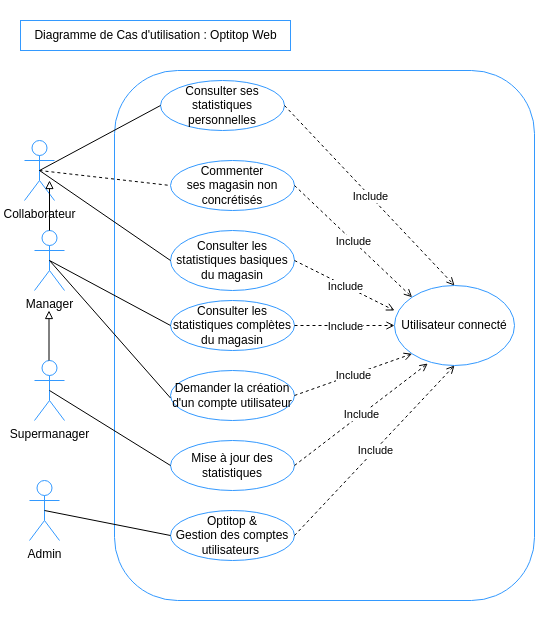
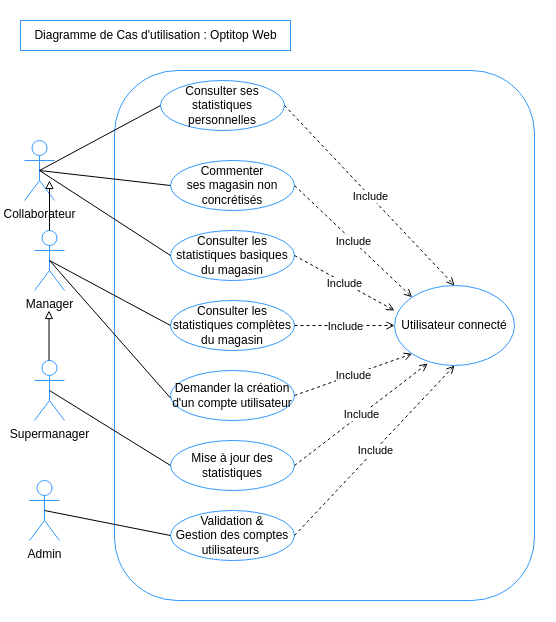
  <mxCell id="0" />
  <mxCell id="1" parent="0" />
  <mxCell id="2" value="Diagramme de Cas d'utilisation : Optitop Web" style="text;html=1;align=center;verticalAlign=middle;resizable=0;points=[];autosize=1;strokeColor=#3399FF;fillColor=none;" vertex="1" parent="1"><mxGeometry x="20" y="20" width="270" height="30" as="geometry" /></mxCell>
  <mxCell id="3" value="Collaborateur" style="shape=umlActor;verticalLabelPosition=bottom;verticalAlign=top;html=1;outlineConnect=0;strokeColor=#3399FF;" vertex="1" parent="1"><mxGeometry x="24" y="140" width="30" height="60" as="geometry" /></mxCell>
  <mxCell id="4" value="Manager" style="shape=umlActor;verticalLabelPosition=bottom;verticalAlign=top;html=1;outlineConnect=0;strokeColor=#3399FF;" vertex="1" parent="1"><mxGeometry x="34" y="230" width="30" height="60" as="geometry" /></mxCell>
  <mxCell id="5" value="Supermanager" style="shape=umlActor;verticalLabelPosition=bottom;verticalAlign=top;html=1;outlineConnect=0;strokeColor=#3399FF;" vertex="1" parent="1"><mxGeometry x="34" y="360" width="30" height="60" as="geometry" /></mxCell>
  <mxCell id="6" value="Admin" style="shape=umlActor;verticalLabelPosition=bottom;verticalAlign=top;html=1;outlineConnect=0;strokeColor=#3399FF;" vertex="1" parent="1"><mxGeometry x="29" y="480" width="30" height="60" as="geometry" /></mxCell>
  <mxCell id="7" value="" style="rounded=1;whiteSpace=wrap;html=1;strokeColor=#3399FF;" vertex="1" parent="1"><mxGeometry x="114" y="70" width="420" height="530" as="geometry" /></mxCell>
  <mxCell id="8" value="Consulter les statistiques complètes du magasin" style="ellipse;whiteSpace=wrap;html=1;strokeColor=#3399FF;" vertex="1" parent="1"><mxGeometry x="170" y="300" width="124" height="50" as="geometry" /></mxCell>
  <mxCell id="9" value="Mise à jour des statistiques" style="ellipse;whiteSpace=wrap;html=1;strokeColor=#3399FF;" vertex="1" parent="1"><mxGeometry x="170" y="440" width="124" height="50" as="geometry" /></mxCell>
- <mxCell id="10" value="Optitop &amp;amp; &lt;br&gt;Gestion des comptes utilisateurs&amp;nbsp;" style="ellipse;whiteSpace=wrap;html=1;strokeColor=#3399FF;" vertex="1" parent="1"><mxGeometry x="170" y="510" width="124" height="50" as="geometry" /></mxCell>
+ <mxCell id="10" value="Validation &amp;amp; &lt;br&gt;Gestion des comptes utilisateurs&amp;nbsp;" style="ellipse;whiteSpace=wrap;html=1;strokeColor=#3399FF;" vertex="1" parent="1"><mxGeometry x="170" y="510" width="124" height="50" as="geometry" /></mxCell>
  <mxCell id="11" value="Demander la création d'un compte utilisateur" style="ellipse;whiteSpace=wrap;html=1;strokeColor=#3399FF;" vertex="1" parent="1"><mxGeometry x="170" y="370" width="124" height="50" as="geometry" /></mxCell>
- <mxCell id="12" value="Consulter les statistiques basiques du magasin" style="ellipse;whiteSpace=wrap;html=1;strokeColor=#3399FF;" vertex="1" parent="1"><mxGeometry x="170" y="230" width="124" height="60" as="geometry" /></mxCell>
+ <mxCell id="12" value="Consulter les statistiques basiques du magasin" style="ellipse;whiteSpace=wrap;html=1;strokeColor=#3399FF;" vertex="1" parent="1"><mxGeometry x="170" y="230" width="124" height="50" as="geometry" /></mxCell>
  <mxCell id="13" value="Consulter ses statistiques personnelles" style="ellipse;whiteSpace=wrap;html=1;strokeColor=#3399FF;" vertex="1" parent="1"><mxGeometry x="160" y="80" width="124" height="50" as="geometry" /></mxCell>
  <mxCell id="14" value="Commenter &lt;br&gt;ses magasin non concrétisés" style="ellipse;whiteSpace=wrap;html=1;strokeColor=#3399FF;" vertex="1" parent="1"><mxGeometry x="170" y="160" width="124" height="50" as="geometry" /></mxCell>
- <mxCell id="15" value="" style="endArrow=none;html=1;entryX=0;entryY=0.5;entryDx=0;entryDy=0;exitX=0.5;exitY=0.5;exitDx=0;exitDy=0;exitPerimeter=0;dashed=1;" edge="1" parent="1" source="3" target="14"><mxGeometry width="50" height="50" relative="1" as="geometry"><mxPoint x="54" y="130" as="sourcePoint" /><mxPoint x="104" y="80" as="targetPoint" /></mxGeometry></mxCell>
+ <mxCell id="15" value="" style="endArrow=none;html=1;entryX=0;entryY=0.5;entryDx=0;entryDy=0;exitX=0.5;exitY=0.5;exitDx=0;exitDy=0;exitPerimeter=0;" edge="1" parent="1" source="3" target="14"><mxGeometry width="50" height="50" relative="1" as="geometry"><mxPoint x="54" y="130" as="sourcePoint" /><mxPoint x="104" y="80" as="targetPoint" /></mxGeometry></mxCell>
  <mxCell id="16" value="" style="endArrow=none;html=1;entryX=0;entryY=0.5;entryDx=0;entryDy=0;exitX=0.5;exitY=0.5;exitDx=0;exitDy=0;exitPerimeter=0;" edge="1" parent="1" source="3" target="13"><mxGeometry width="50" height="50" relative="1" as="geometry"><mxPoint x="54" y="130" as="sourcePoint" /><mxPoint x="180" y="195" as="targetPoint" /></mxGeometry></mxCell>
  <mxCell id="17" value="" style="endArrow=block;html=1;exitX=0.5;exitY=0;exitDx=0;exitDy=0;exitPerimeter=0;endFill=0;" edge="1" parent="1" source="4"><mxGeometry width="50" height="50" relative="1" as="geometry"><mxPoint x="214" y="350" as="sourcePoint" /><mxPoint x="49" y="180" as="targetPoint" /></mxGeometry></mxCell>
  <mxCell id="18" value="" style="endArrow=block;html=1;exitX=0.5;exitY=0;exitDx=0;exitDy=0;exitPerimeter=0;endFill=0;" edge="1" parent="1"><mxGeometry width="50" height="50" relative="1" as="geometry"><mxPoint x="48.5" y="360" as="sourcePoint" /><mxPoint x="48.5" y="310" as="targetPoint" /></mxGeometry></mxCell>
  <mxCell id="19" value="" style="endArrow=none;html=1;entryX=0;entryY=0.5;entryDx=0;entryDy=0;exitX=0.5;exitY=0.5;exitDx=0;exitDy=0;exitPerimeter=0;" edge="1" parent="1" source="3" target="12"><mxGeometry width="50" height="50" relative="1" as="geometry"><mxPoint x="64" y="260" as="sourcePoint" /><mxPoint x="170" y="250" as="targetPoint" /></mxGeometry></mxCell>
  <mxCell id="20" value="" style="endArrow=none;html=1;entryX=0;entryY=0.5;entryDx=0;entryDy=0;exitX=0.5;exitY=0.5;exitDx=0;exitDy=0;exitPerimeter=0;" edge="1" parent="1" source="4"><mxGeometry width="50" height="50" relative="1" as="geometry"><mxPoint x="49" y="200" as="sourcePoint" /><mxPoint x="170" y="325" as="targetPoint" /></mxGeometry></mxCell>
  <mxCell id="21" value="" style="endArrow=none;html=1;entryX=0;entryY=0.5;entryDx=0;entryDy=0;exitX=0.5;exitY=0.5;exitDx=0;exitDy=0;exitPerimeter=0;" edge="1" parent="1" source="4"><mxGeometry width="50" height="50" relative="1" as="geometry"><mxPoint x="49" y="272.5" as="sourcePoint" /><mxPoint x="170" y="397.5" as="targetPoint" /></mxGeometry></mxCell>
  <mxCell id="22" value="" style="endArrow=none;html=1;entryX=0;entryY=0.5;entryDx=0;entryDy=0;exitX=0.5;exitY=0.5;exitDx=0;exitDy=0;exitPerimeter=0;" edge="1" parent="1" source="5"><mxGeometry width="50" height="50" relative="1" as="geometry"><mxPoint x="49" y="340" as="sourcePoint" /><mxPoint x="170" y="465" as="targetPoint" /></mxGeometry></mxCell>
  <mxCell id="23" value="" style="endArrow=none;html=1;entryX=0;entryY=0.5;entryDx=0;entryDy=0;exitX=0.5;exitY=0.5;exitDx=0;exitDy=0;exitPerimeter=0;" edge="1" parent="1" source="6"><mxGeometry width="50" height="50" relative="1" as="geometry"><mxPoint x="49" y="460" as="sourcePoint" /><mxPoint x="170" y="535" as="targetPoint" /></mxGeometry></mxCell>
  <mxCell id="24" value="Utilisateur connecté" style="ellipse;whiteSpace=wrap;html=1;strokeColor=#3399FF;" vertex="1" parent="1"><mxGeometry x="394" y="285" width="120" height="80" as="geometry" /></mxCell>
  <mxCell id="25" value="" style="endArrow=open;html=1;entryX=0.5;entryY=0;entryDx=0;entryDy=0;exitX=1;exitY=0.5;exitDx=0;exitDy=0;dashed=1;endFill=0;" edge="1" parent="1" source="13" target="24"><mxGeometry relative="1" as="geometry"><mxPoint x="294" y="310" as="sourcePoint" /><mxPoint x="394" y="310" as="targetPoint" /></mxGeometry></mxCell>
  <mxCell id="26" value="Include" style="edgeLabel;resizable=0;html=1;align=center;verticalAlign=middle;strokeColor=#3399FF;" connectable="0" vertex="1" parent="25"><mxGeometry relative="1" as="geometry" /></mxCell>
  <mxCell id="27" value="" style="endArrow=open;html=1;entryX=0;entryY=0;entryDx=0;entryDy=0;exitX=1;exitY=0.5;exitDx=0;exitDy=0;dashed=1;endFill=0;" edge="1" parent="1" source="14" target="24"><mxGeometry relative="1" as="geometry"><mxPoint x="304" y="125" as="sourcePoint" /><mxPoint x="404" y="335" as="targetPoint" /></mxGeometry></mxCell>
  <mxCell id="28" value="Include" style="edgeLabel;resizable=0;html=1;align=center;verticalAlign=middle;strokeColor=#3399FF;" connectable="0" vertex="1" parent="27"><mxGeometry relative="1" as="geometry" /></mxCell>
  <mxCell id="29" value="" style="endArrow=open;html=1;exitX=1;exitY=0.5;exitDx=0;exitDy=0;dashed=1;endFill=0;" edge="1" parent="1" source="12"><mxGeometry relative="1" as="geometry"><mxPoint x="314" y="135" as="sourcePoint" /><mxPoint x="394" y="310" as="targetPoint" /></mxGeometry></mxCell>
  <mxCell id="30" value="Include" style="edgeLabel;resizable=0;html=1;align=center;verticalAlign=middle;strokeColor=#3399FF;" connectable="0" vertex="1" parent="29"><mxGeometry relative="1" as="geometry" /></mxCell>
  <mxCell id="31" value="" style="endArrow=open;html=1;exitX=1;exitY=0.5;exitDx=0;exitDy=0;dashed=1;endFill=0;entryX=0;entryY=0.5;entryDx=0;entryDy=0;" edge="1" parent="1" source="8" target="24"><mxGeometry relative="1" as="geometry"><mxPoint x="304" y="265" as="sourcePoint" /><mxPoint x="404" y="335" as="targetPoint" /></mxGeometry></mxCell>
  <mxCell id="32" value="Include" style="edgeLabel;resizable=0;html=1;align=center;verticalAlign=middle;strokeColor=#3399FF;" connectable="0" vertex="1" parent="31"><mxGeometry relative="1" as="geometry" /></mxCell>
  <mxCell id="33" value="" style="endArrow=open;html=1;exitX=1;exitY=0.5;exitDx=0;exitDy=0;dashed=1;endFill=0;entryX=0;entryY=1;entryDx=0;entryDy=0;" edge="1" parent="1" source="11" target="24"><mxGeometry relative="1" as="geometry"><mxPoint x="304" y="335" as="sourcePoint" /><mxPoint x="404" y="335" as="targetPoint" /></mxGeometry></mxCell>
  <mxCell id="34" value="Include" style="edgeLabel;resizable=0;html=1;align=center;verticalAlign=middle;strokeColor=#3399FF;" connectable="0" vertex="1" parent="33"><mxGeometry relative="1" as="geometry" /></mxCell>
  <mxCell id="35" value="" style="endArrow=open;html=1;exitX=1;exitY=0.5;exitDx=0;exitDy=0;dashed=1;endFill=0;entryX=0.277;entryY=0.975;entryDx=0;entryDy=0;entryPerimeter=0;" edge="1" parent="1" source="9" target="24"><mxGeometry relative="1" as="geometry"><mxPoint x="314" y="345" as="sourcePoint" /><mxPoint x="394" y="320" as="targetPoint" /></mxGeometry></mxCell>
  <mxCell id="36" value="Include" style="edgeLabel;resizable=0;html=1;align=center;verticalAlign=middle;strokeColor=#3399FF;" connectable="0" vertex="1" parent="35"><mxGeometry relative="1" as="geometry" /></mxCell>
  <mxCell id="37" value="" style="endArrow=open;html=1;exitX=1;exitY=0.5;exitDx=0;exitDy=0;dashed=1;endFill=0;entryX=0.5;entryY=1;entryDx=0;entryDy=0;" edge="1" parent="1" source="10" target="24"><mxGeometry relative="1" as="geometry"><mxPoint x="324" y="355" as="sourcePoint" /><mxPoint x="394" y="330" as="targetPoint" /></mxGeometry></mxCell>
  <mxCell id="38" value="Include" style="edgeLabel;resizable=0;html=1;align=center;verticalAlign=middle;strokeColor=#3399FF;" connectable="0" vertex="1" parent="37"><mxGeometry relative="1" as="geometry" /></mxCell>
